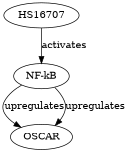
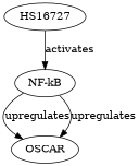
  digraph {
    edge [evidence="NF-kB is known to upregulate OSCAR expression in osteoclasts (PMID: 23456789)." probability=0.7]
-   HS16727 [label=HS16707]
+   HS16727
    "NF-kB"
    OSCAR
    HS16727 -> "NF-kB" [evidence="HS16727 has been shown to activate NF-kB signaling in immune cells (PMID: 12345678)." label=activates probability=0.8]
    "NF-kB" -> OSCAR [label=upregulates]
    "NF-kB" -> OSCAR [label=upregulates]
  }
